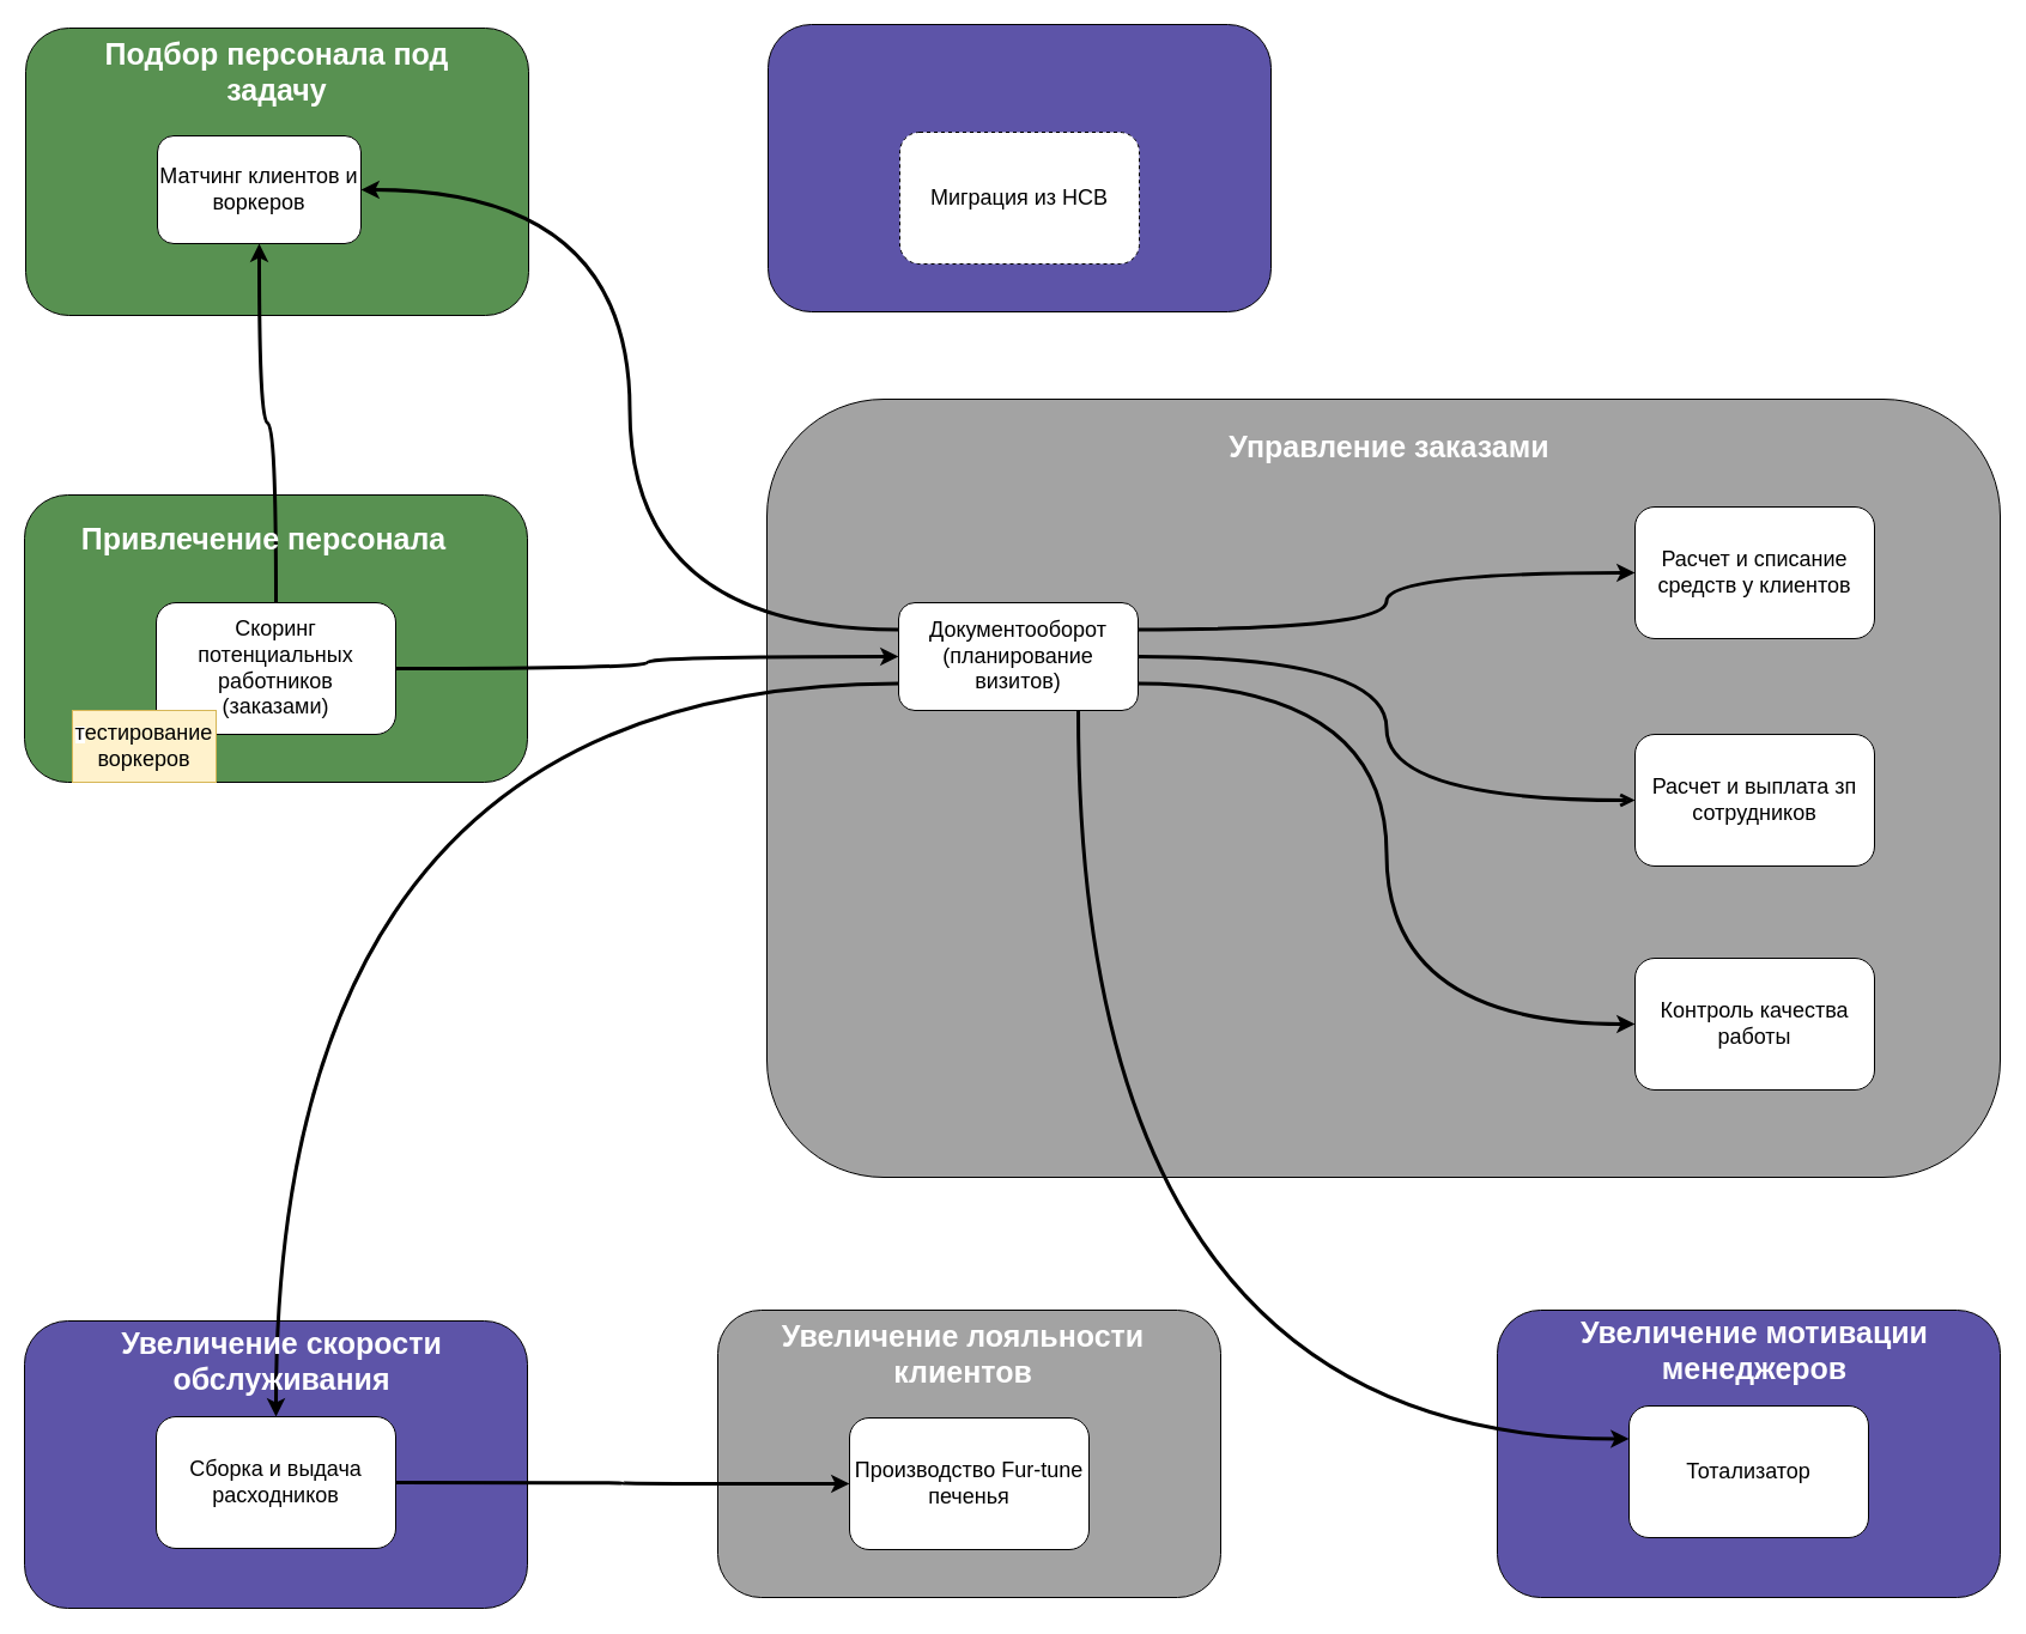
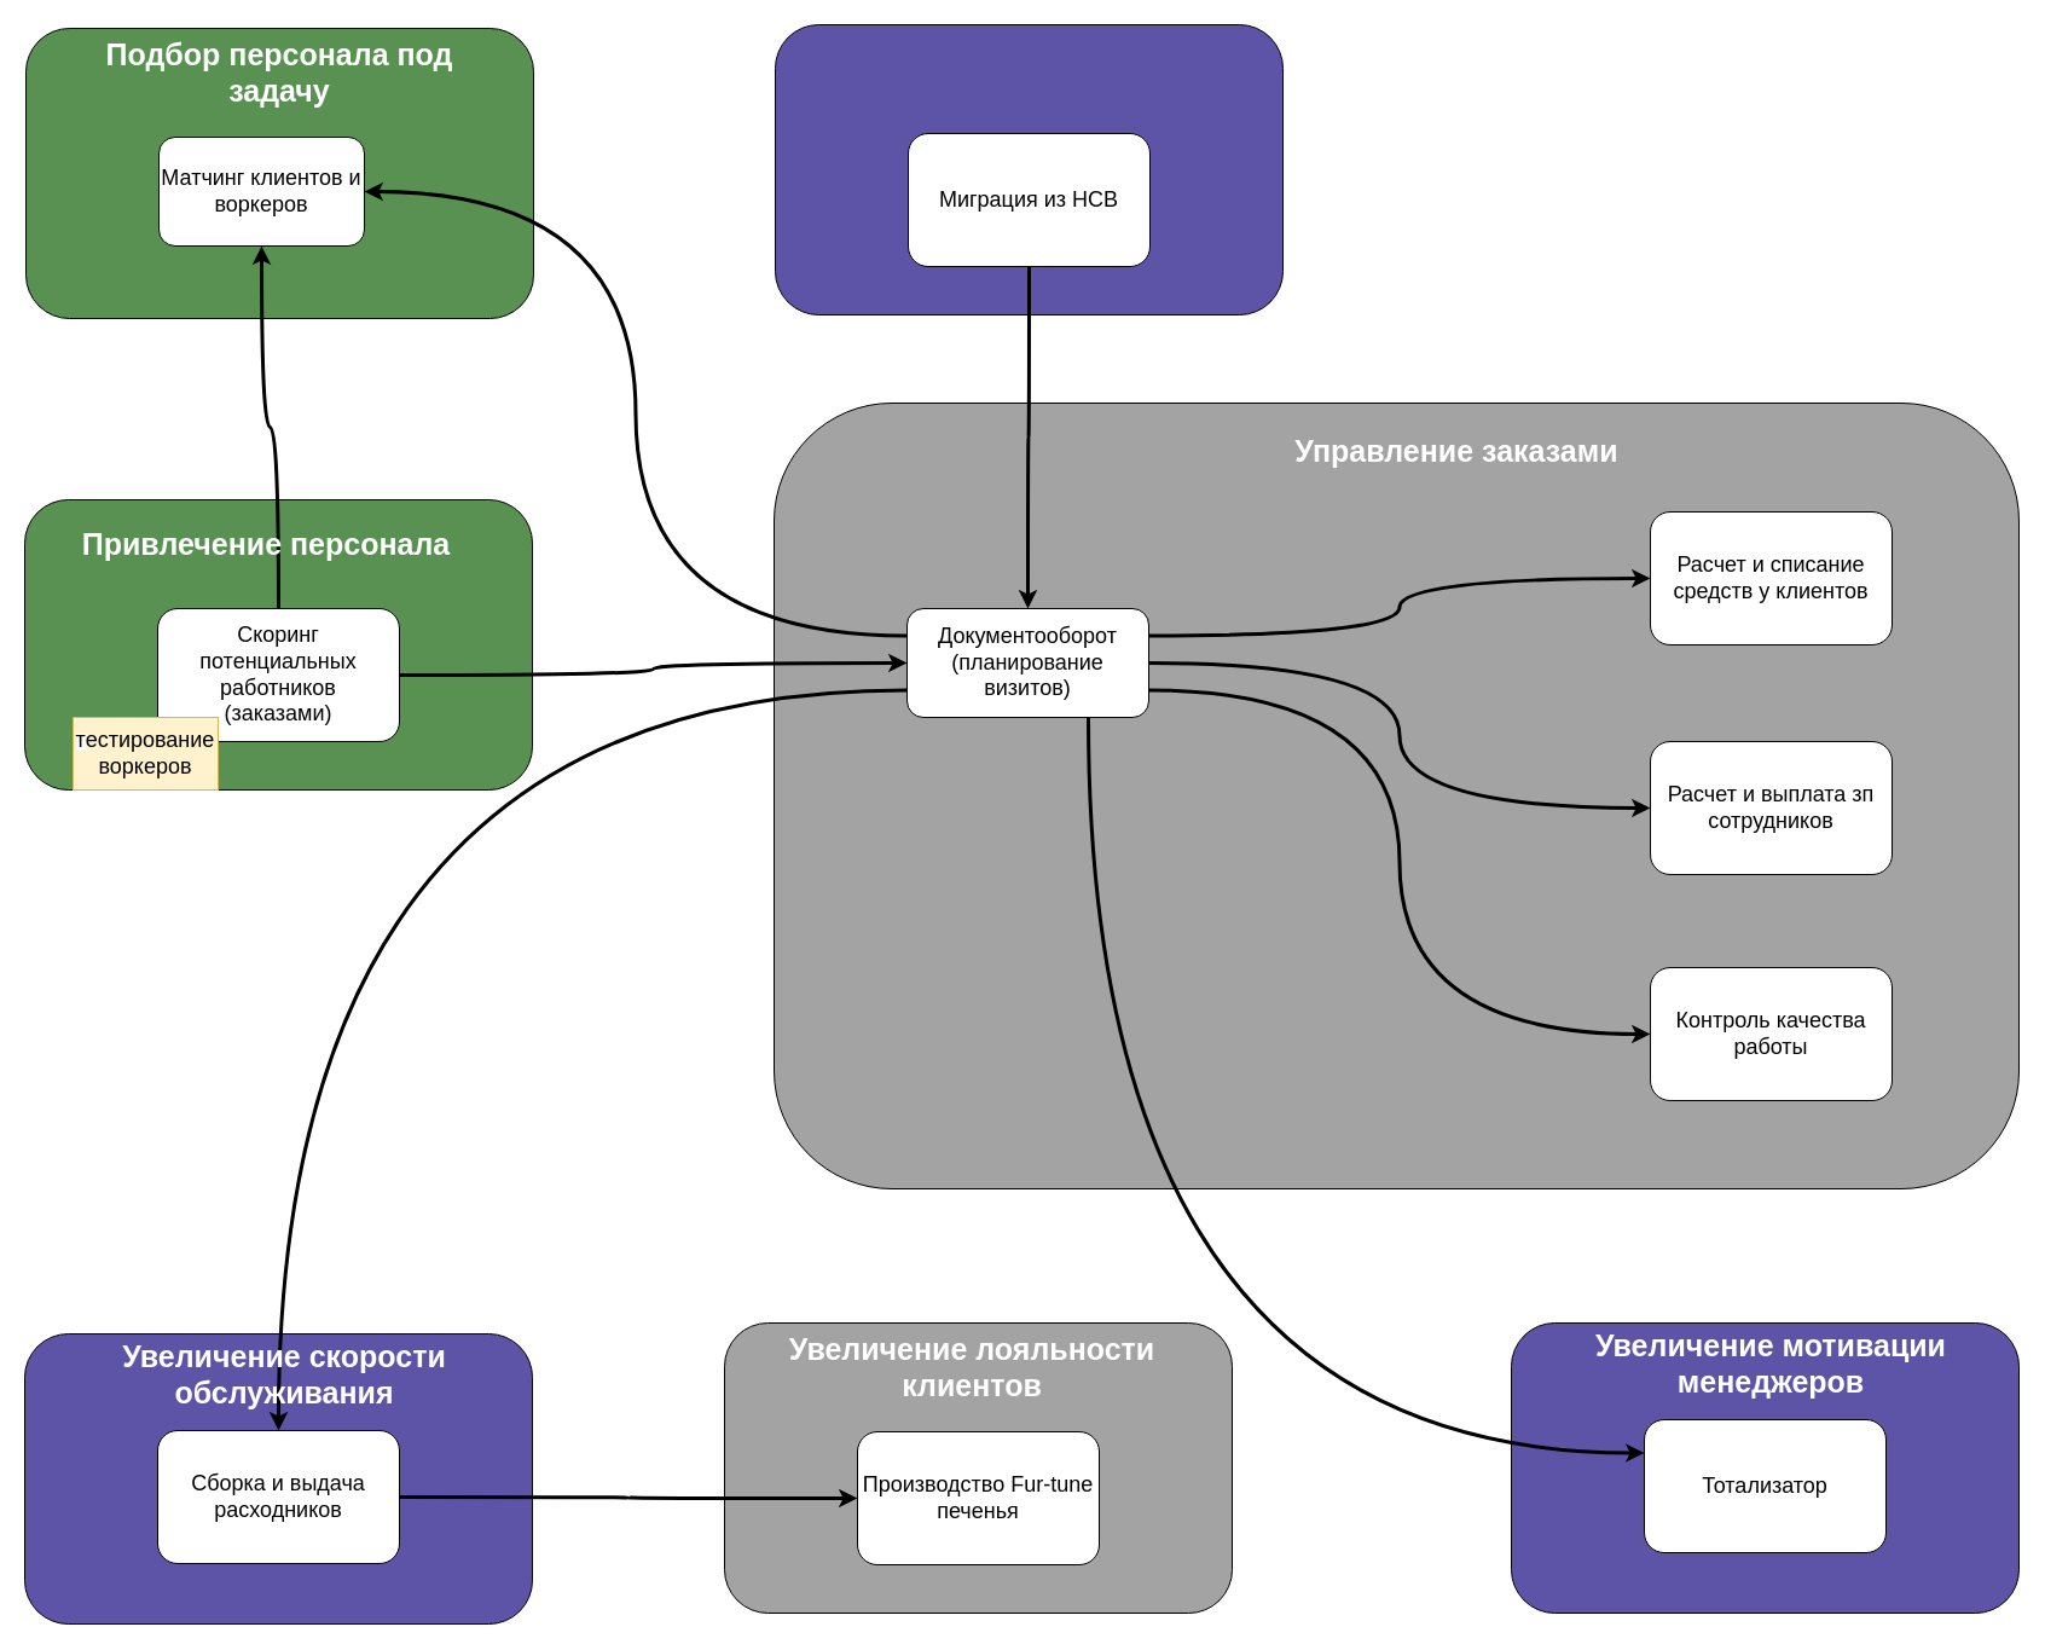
  <mxCell id="0" />
  <mxCell id="1" parent="0" />
  <mxCell id="2" value="" style="rounded=1;whiteSpace=wrap;html=1;fillColor=#589151;" parent="1" vertex="1"><mxGeometry x="21" y="23" width="420" height="240" as="geometry" /></mxCell>
  <mxCell id="3" value="&lt;font color=&quot;#ffffff&quot;&gt;&lt;span style=&quot;font-size: 25px;&quot;&gt;&lt;b&gt;Подбор персонала под задачу&lt;/b&gt;&lt;/span&gt;&lt;/font&gt;" style="text;html=1;align=center;verticalAlign=middle;whiteSpace=wrap;rounded=0;" parent="1" vertex="1"><mxGeometry x="61" y="44" width="340" height="30" as="geometry" /></mxCell>
  <mxCell id="4" value="&lt;font style=&quot;font-size: 18px;&quot;&gt;Матчинг клиентов и воркеров&lt;/font&gt;" style="rounded=1;whiteSpace=wrap;html=1;" parent="1" vertex="1"><mxGeometry x="131" y="113" width="170" height="90" as="geometry" /></mxCell>
  <mxCell id="5" value="" style="rounded=1;whiteSpace=wrap;html=1;fillColor=#5D54A8;" parent="1" vertex="1"><mxGeometry x="641" y="20" width="420" height="240" as="geometry" /></mxCell>
- <mxCell id="6" value="&lt;font style=&quot;font-size: 18px;&quot;&gt;Миграция из HCB&lt;/font&gt;" style="rounded=1;whiteSpace=wrap;html=1;dashed=1;" parent="1" vertex="1"><mxGeometry x="751" y="110" width="200" height="110" as="geometry" /></mxCell>
+ <mxCell id="6" value="&lt;font style=&quot;font-size: 18px;&quot;&gt;Миграция из HCB&lt;/font&gt;" style="rounded=1;whiteSpace=wrap;html=1;" parent="1" vertex="1"><mxGeometry x="751" y="110" width="200" height="110" as="geometry" /></mxCell>
  <mxCell id="7" value="" style="rounded=1;whiteSpace=wrap;html=1;fillColor=#589151;" parent="1" vertex="1"><mxGeometry x="20" y="413" width="420" height="240" as="geometry" /></mxCell>
  <mxCell id="8" value="&lt;font style=&quot;&quot;&gt;&lt;span style=&quot;text-align: left; caret-color: rgb(55, 53, 47); white-space-collapse: preserve; background-color: rgb(255, 255, 255);&quot;&gt;&lt;font face=&quot;Helvetica&quot; style=&quot;font-size: 18px;&quot;&gt;Скоринг потенциальных работников&lt;br/&gt;(заказами)&lt;/font&gt;&lt;/span&gt;&lt;/font&gt;" style="rounded=1;whiteSpace=wrap;html=1;" parent="1" vertex="1"><mxGeometry x="130" y="503" width="200" height="110" as="geometry" /></mxCell>
  <mxCell id="9" value="" style="rounded=1;whiteSpace=wrap;html=1;fillColor=#A3A3A3;" parent="1" vertex="1"><mxGeometry x="640" y="333" width="1030" height="650" as="geometry" /></mxCell>
- <mxCell id="10" value="&lt;font color=&quot;#ffffff&quot;&gt;&lt;span style=&quot;font-size: 25px;&quot;&gt;&lt;b&gt;Управление заказами&lt;/b&gt;&lt;/span&gt;&lt;/font&gt;" style="text;html=1;align=center;verticalAlign=middle;whiteSpace=wrap;rounded=0;" parent="1" vertex="1"><mxGeometry x="720" y="357" width="880" height="30" as="geometry" /></mxCell>
+ <mxCell id="10" value="&lt;font color=&quot;#ffffff&quot;&gt;&lt;span style=&quot;font-size: 25px;&quot;&gt;&lt;b&gt;Управление заказами&lt;/b&gt;&lt;/span&gt;&lt;/font&gt;" style="text;html=1;align=center;verticalAlign=middle;whiteSpace=wrap;rounded=0;" parent="1" vertex="1"><mxGeometry x="765" y="357" width="880" height="30" as="geometry" /></mxCell>
  <mxCell id="11" style="edgeStyle=orthogonalEdgeStyle;rounded=0;orthogonalLoop=1;jettySize=auto;html=1;exitX=0;exitY=0.25;exitDx=0;exitDy=0;entryX=1;entryY=0.5;entryDx=0;entryDy=0;strokeWidth=3;curved=1;" parent="1" source="12" target="4" edge="1"><mxGeometry relative="1" as="geometry" /></mxCell>
  <mxCell id="12" value="&lt;font style=&quot;font-size: 18px;&quot;&gt;Документооборот&lt;/font&gt;&lt;div&gt;&lt;font style=&quot;font-size: 18px;&quot;&gt;(планирование визитов)&lt;/font&gt;&lt;/div&gt;" style="rounded=1;whiteSpace=wrap;html=1;" parent="1" vertex="1"><mxGeometry x="750" y="503" width="200" height="90" as="geometry" /></mxCell>
  <mxCell id="13" value="&lt;span style=&quot;font-size: 18px;&quot;&gt;Расчет и списание средств у клиентов&lt;/span&gt;" style="rounded=1;whiteSpace=wrap;html=1;" parent="1" vertex="1"><mxGeometry x="1365" y="423" width="200" height="110" as="geometry" /></mxCell>
  <mxCell id="14" value="&lt;span style=&quot;font-size: 18px;&quot;&gt;Расчет и выплата зп сотрудн&lt;/span&gt;&lt;span style=&quot;font-size: 18px; background-color: initial;&quot;&gt;иков&lt;/span&gt;" style="rounded=1;whiteSpace=wrap;html=1;" parent="1" vertex="1"><mxGeometry x="1365" y="613" width="200" height="110" as="geometry" /></mxCell>
  <mxCell id="15" value="&lt;span style=&quot;font-size: 18px;&quot;&gt;Контроль качества работы&lt;/span&gt;" style="rounded=1;whiteSpace=wrap;html=1;" parent="1" vertex="1"><mxGeometry x="1365" y="800" width="200" height="110" as="geometry" /></mxCell>
  <mxCell id="16" value="" style="rounded=1;whiteSpace=wrap;html=1;fillColor=#5D54A8;" parent="1" vertex="1"><mxGeometry x="20" y="1103" width="420" height="240" as="geometry" /></mxCell>
  <mxCell id="17" value="&lt;font style=&quot;font-size: 18px;&quot;&gt;Сборка и выдача расходников&lt;/font&gt;" style="rounded=1;whiteSpace=wrap;html=1;" parent="1" vertex="1"><mxGeometry x="130" y="1183" width="200" height="110" as="geometry" /></mxCell>
  <mxCell id="18" value="" style="rounded=1;whiteSpace=wrap;html=1;fillColor=#A3A3A3;" parent="1" vertex="1"><mxGeometry x="599" y="1094" width="420" height="240" as="geometry" /></mxCell>
  <mxCell id="19" value="&lt;font color=&quot;#ffffff&quot;&gt;&lt;span style=&quot;font-size: 25px;&quot;&gt;&lt;b&gt;Увеличение лояльности клиентов&lt;/b&gt;&lt;/span&gt;&lt;/font&gt;" style="text;html=1;align=center;verticalAlign=middle;whiteSpace=wrap;rounded=0;" parent="1" vertex="1"><mxGeometry x="639" y="1115" width="330" height="30" as="geometry" /></mxCell>
  <mxCell id="20" value="&lt;span style=&quot;font-size: 18px;&quot;&gt;Производство Fur-tune печенья&lt;/span&gt;" style="rounded=1;whiteSpace=wrap;html=1;" parent="1" vertex="1"><mxGeometry x="709" y="1184" width="200" height="110" as="geometry" /></mxCell>
  <mxCell id="21" value="" style="rounded=1;whiteSpace=wrap;html=1;fillColor=#5D54A8;" parent="1" vertex="1"><mxGeometry x="1250" y="1094" width="420" height="240" as="geometry" /></mxCell>
  <mxCell id="22" value="&lt;font style=&quot;font-size: 18px;&quot;&gt;Тотализатор&lt;/font&gt;" style="rounded=1;whiteSpace=wrap;html=1;" parent="1" vertex="1"><mxGeometry x="1360" y="1174" width="200" height="110" as="geometry" /></mxCell>
  <mxCell id="23" value="&lt;font color=&quot;#ffffff&quot;&gt;&lt;span style=&quot;font-size: 25px;&quot;&gt;&lt;b&gt;Увеличение мотивации менеджеров&lt;/b&gt;&lt;/span&gt;&lt;/font&gt;" style="text;html=1;align=center;verticalAlign=middle;whiteSpace=wrap;rounded=0;" parent="1" vertex="1"><mxGeometry x="1290" y="1112" width="350" height="30" as="geometry" /></mxCell>
  <mxCell id="24" style="edgeStyle=orthogonalEdgeStyle;rounded=0;orthogonalLoop=1;jettySize=auto;html=1;exitX=1;exitY=0.5;exitDx=0;exitDy=0;entryX=0;entryY=0.5;entryDx=0;entryDy=0;strokeWidth=3;curved=1;" parent="1" source="8" target="12" edge="1"><mxGeometry relative="1" as="geometry" /></mxCell>
+ <mxCell id="25" style="edgeStyle=orthogonalEdgeStyle;rounded=0;orthogonalLoop=1;jettySize=auto;html=1;exitX=0.5;exitY=1;exitDx=0;exitDy=0;entryX=0.5;entryY=0;entryDx=0;entryDy=0;strokeWidth=3;curved=1;" parent="1" source="6" target="12" edge="1"><mxGeometry relative="1" as="geometry" /></mxCell>
  <mxCell id="26" style="edgeStyle=orthogonalEdgeStyle;rounded=0;orthogonalLoop=1;jettySize=auto;html=1;exitX=0.5;exitY=0;exitDx=0;exitDy=0;entryX=0.5;entryY=1;entryDx=0;entryDy=0;strokeWidth=3;curved=1;" parent="1" source="8" target="4" edge="1"><mxGeometry relative="1" as="geometry" /></mxCell>
  <mxCell id="27" style="edgeStyle=orthogonalEdgeStyle;rounded=0;orthogonalLoop=1;jettySize=auto;html=1;exitX=0;exitY=0.75;exitDx=0;exitDy=0;entryX=0.5;entryY=0;entryDx=0;entryDy=0;strokeWidth=3;curved=1;" parent="1" source="12" target="17" edge="1"><mxGeometry relative="1" as="geometry" /></mxCell>
  <mxCell id="28" style="edgeStyle=orthogonalEdgeStyle;rounded=0;orthogonalLoop=1;jettySize=auto;html=1;exitX=1;exitY=0.5;exitDx=0;exitDy=0;strokeWidth=3;curved=1;" parent="1" source="17" target="20" edge="1"><mxGeometry relative="1" as="geometry" /></mxCell>
  <mxCell id="29" style="edgeStyle=orthogonalEdgeStyle;rounded=0;orthogonalLoop=1;jettySize=auto;html=1;exitX=0.75;exitY=1;exitDx=0;exitDy=0;entryX=0;entryY=0.25;entryDx=0;entryDy=0;strokeWidth=3;curved=1;" parent="1" source="12" target="22" edge="1"><mxGeometry relative="1" as="geometry" /></mxCell>
  <mxCell id="30" style="edgeStyle=orthogonalEdgeStyle;rounded=0;orthogonalLoop=1;jettySize=auto;html=1;exitX=1;exitY=0.75;exitDx=0;exitDy=0;entryX=0;entryY=0.5;entryDx=0;entryDy=0;curved=1;strokeWidth=3;" parent="1" source="12" target="15" edge="1"><mxGeometry relative="1" as="geometry" /></mxCell>
- <mxCell id="31" style="edgeStyle=orthogonalEdgeStyle;rounded=0;orthogonalLoop=1;jettySize=auto;html=1;exitX=1;exitY=0.5;exitDx=0;exitDy=0;entryX=0;entryY=0.5;entryDx=0;entryDy=0;strokeWidth=3;curved=1;endArrow=open;" parent="1" source="12" target="14" edge="1"><mxGeometry relative="1" as="geometry" /></mxCell>
+ <mxCell id="31" style="edgeStyle=orthogonalEdgeStyle;rounded=0;orthogonalLoop=1;jettySize=auto;html=1;exitX=1;exitY=0.5;exitDx=0;exitDy=0;entryX=0;entryY=0.5;entryDx=0;entryDy=0;strokeWidth=3;curved=1;" parent="1" source="12" target="14" edge="1"><mxGeometry relative="1" as="geometry" /></mxCell>
  <mxCell id="32" style="edgeStyle=orthogonalEdgeStyle;rounded=0;orthogonalLoop=1;jettySize=auto;html=1;exitX=1;exitY=0.25;exitDx=0;exitDy=0;entryX=0;entryY=0.5;entryDx=0;entryDy=0;strokeWidth=3;curved=1;" parent="1" source="12" target="13" edge="1"><mxGeometry relative="1" as="geometry" /></mxCell>
  <mxCell id="33" value="&lt;font color=&quot;#ffffff&quot;&gt;&lt;span style=&quot;font-size: 25px;&quot;&gt;&lt;b&gt;Привлечение персонала&lt;/b&gt;&lt;/span&gt;&lt;/font&gt;" style="text;html=1;align=center;verticalAlign=middle;whiteSpace=wrap;rounded=0;" parent="1" vertex="1"><mxGeometry x="50" y="434" width="340" height="30" as="geometry" /></mxCell>
  <mxCell id="34" value="&lt;font color=&quot;#ffffff&quot;&gt;&lt;span style=&quot;font-size: 25px;&quot;&gt;&lt;b&gt;Увеличение скорости обслуживания&lt;/b&gt;&lt;/span&gt;&lt;/font&gt;" style="text;html=1;align=center;verticalAlign=middle;whiteSpace=wrap;rounded=0;" parent="1" vertex="1"><mxGeometry x="60" y="1121" width="350" height="30" as="geometry" /></mxCell>
  <mxCell id="35" value="&lt;span style=&quot;white-space-collapse: preserve; text-align: left; caret-color: rgb(55, 53, 47); background-color: rgb(255, 255, 255);&quot;&gt;&lt;font style=&quot;font-size: 18px;&quot; face=&quot;Helvetica&quot;&gt;т&lt;/font&gt;&lt;/span&gt;&lt;span style=&quot;font-size: 18px;&quot;&gt;естирование воркеров&lt;/span&gt;" style="rounded=0;whiteSpace=wrap;html=1;fillColor=#fff2cc;strokeColor=#d6b656;" vertex="1" parent="1"><mxGeometry x="60" y="593" width="120" height="60" as="geometry" /></mxCell>
